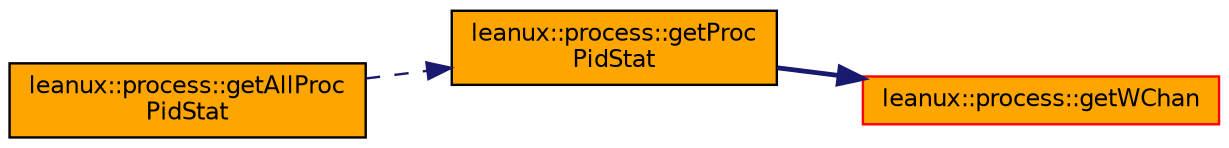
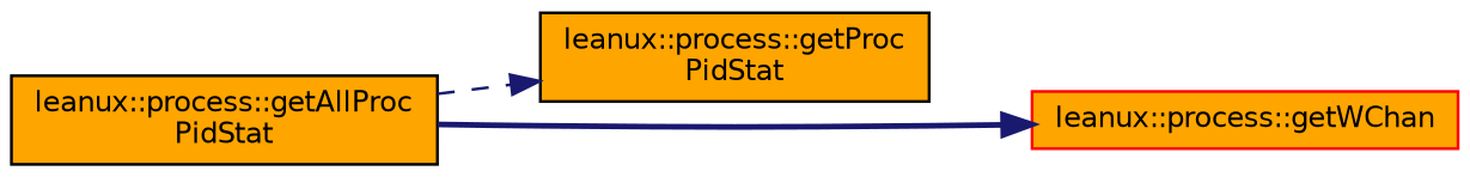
  digraph {
    rankdir=LR
    node [color=black fillcolor=orange fontname=Helvetica fontsize=10 shape=record style=filled]
    edge [color=midnightblue fontname=Helvetica fontsize=10 labelfontname=Helvetica labelfontsize=10]
    n1 [fontcolor=black height=0.2 label="leanux::process::getAllProc\lPidStat" width=0.4]
    n2 [height=0.2 label="leanux::process::getProc\lPidStat" width=0.4]
    n3 [color=red height=0.2 label="leanux::process::getWChan" width=0.4]
    n1 -> n2 [style=dashed]
-   n2 -> n3 [style=bold]
+   n1 -> n3 [style=bold]
  }
